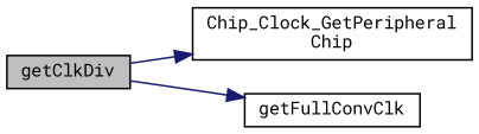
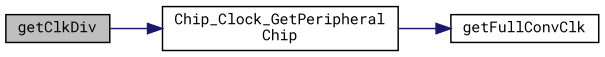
  digraph {
    fontname="Roboto Mono"
    rankdir=LR
    node [color=black fillcolor=white fontname="Roboto Mono" fontsize=10 shape=record style=filled]
    edge [color=midnightblue fontname="Roboto Mono" fontsize=10 labelfontname=FreeSans labelfontsize=10 style=solid]
    n1 [fillcolor=grey75 fontcolor=black height=0.2 label=getClkDiv width=0.4]
    n2 [height=0.2 label="Chip_Clock_GetPeripheral\lChip" width=0.4]
    n3 [height=0.2 label=getFullConvClk width=0.4]
    n1 -> n2
-   n1 -> n3
+   n2 -> n3
  }
